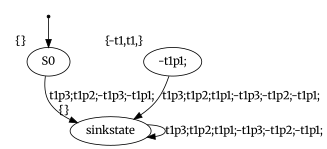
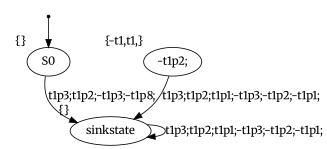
  digraph {
    fontname=Merriweather
    node [fontname=Merriweather xlabel="{}"]
    edge [fontname=Merriweather]
    Initial [shape=point xlabel=""]
    S0
    n3 [label=sinkstate]
-   n4 [label="-t1p1;" xlabel="{-t1,t1,}"]
+   n4 [label="-t1p2;" xlabel="{-t1,t1,}"]
    Initial -> S0
-   S0 -> n3 [label="t1p3;t1p2;-t1p3;-t1p1;"]
+   S0 -> n3 [label="t1p3;t1p2;-t1p3;-t1p8;"]
    n3 -> n3 [label="t1p3;t1p2;t1p1;-t1p3;-t1p2;-t1p1;"]
    n4 -> n3 [label="t1p3;t1p2;t1p1;-t1p3;-t1p2;-t1p1;"]
  }
